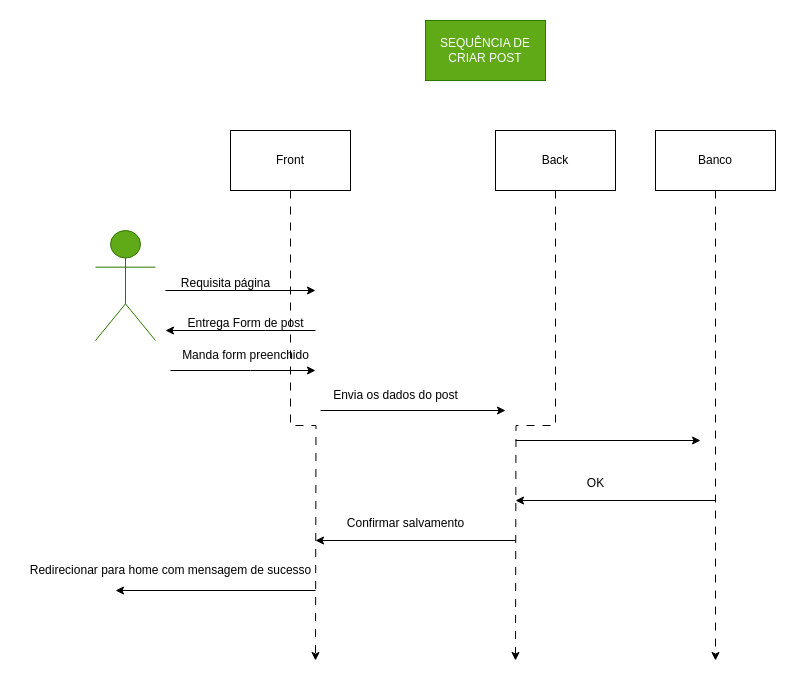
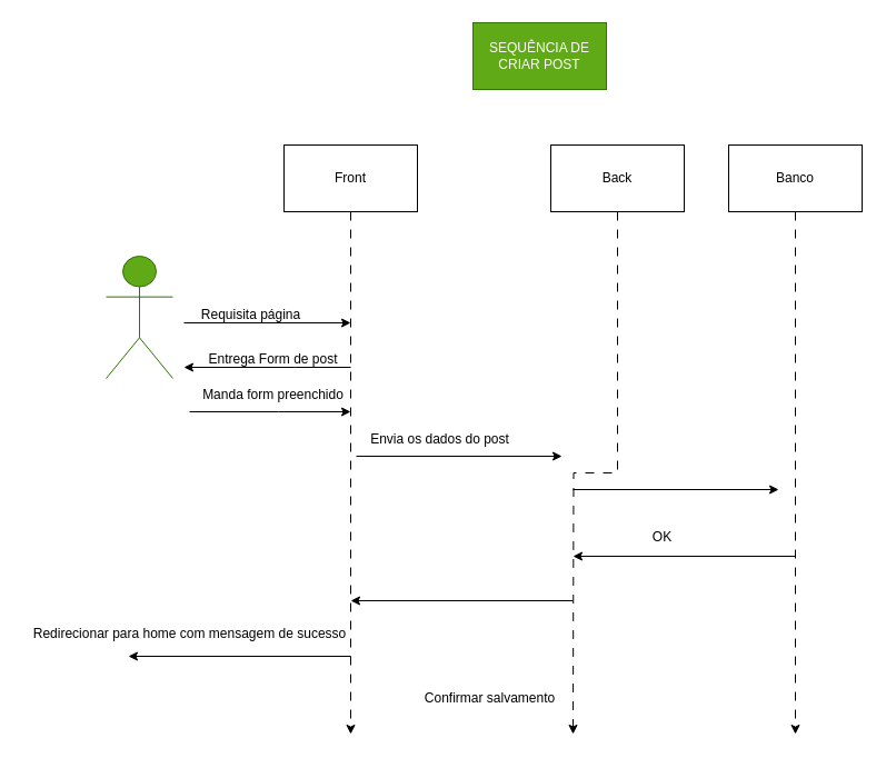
  <mxCell id="0" />
  <mxCell id="1" parent="0" />
  <mxCell id="2" value="Actor - User" style="shape=umlActor;verticalLabelPosition=bottom;verticalAlign=top;html=1;outlineConnect=0;fillColor=#60a917;strokeColor=#2D7600;fontColor=#ffffff;" parent="1" vertex="1"><mxGeometry x="95" y="230" width="60" height="110" as="geometry" /></mxCell>
  <mxCell id="3" value="SEQUÊNCIA DE CRIAR POST" style="rounded=0;whiteSpace=wrap;html=1;fillColor=#60a917;fontColor=#ffffff;strokeColor=#2D7600;" parent="1" vertex="1"><mxGeometry x="425" y="20" width="120" height="60" as="geometry" /></mxCell>
  <mxCell id="4" style="edgeStyle=orthogonalEdgeStyle;rounded=0;orthogonalLoop=1;jettySize=auto;html=1;dashed=1;dashPattern=8 8;" parent="1" source="5" edge="1"><mxGeometry relative="1" as="geometry"><mxPoint x="315" y="660" as="targetPoint" /></mxGeometry></mxCell>
- <mxCell id="5" value="Front" style="rounded=0;whiteSpace=wrap;html=1;" parent="1" vertex="1"><mxGeometry x="230" y="130" width="120" height="60" as="geometry" /></mxCell>
+ <mxCell id="5" value="Front" style="rounded=0;whiteSpace=wrap;html=1;" parent="1" vertex="1"><mxGeometry x="255" y="130" width="120" height="60" as="geometry" /></mxCell>
  <mxCell id="6" style="edgeStyle=orthogonalEdgeStyle;rounded=0;orthogonalLoop=1;jettySize=auto;html=1;dashed=1;dashPattern=8 8;" parent="1" source="7" edge="1"><mxGeometry relative="1" as="geometry"><mxPoint x="515" y="660" as="targetPoint" /></mxGeometry></mxCell>
  <mxCell id="7" value="Back" style="rounded=0;whiteSpace=wrap;html=1;" parent="1" vertex="1"><mxGeometry x="495" y="130" width="120" height="60" as="geometry" /></mxCell>
  <mxCell id="8" style="edgeStyle=orthogonalEdgeStyle;rounded=0;orthogonalLoop=1;jettySize=auto;html=1;dashed=1;dashPattern=8 8;" parent="1" source="9" edge="1"><mxGeometry relative="1" as="geometry"><mxPoint x="715" y="660" as="targetPoint" /></mxGeometry></mxCell>
  <mxCell id="9" value="Banco" style="rounded=0;whiteSpace=wrap;html=1;" parent="1" vertex="1"><mxGeometry x="655" y="130" width="120" height="60" as="geometry" /></mxCell>
  <mxCell id="10" value="" style="edgeStyle=none;orthogonalLoop=1;jettySize=auto;html=1;rounded=0;" parent="1" edge="1"><mxGeometry width="100" relative="1" as="geometry"><mxPoint x="165" y="290" as="sourcePoint" /><mxPoint x="315" y="290" as="targetPoint" /><Array as="points" /></mxGeometry></mxCell>
  <mxCell id="11" value="Requisita página" style="text;html=1;align=center;verticalAlign=middle;resizable=0;points=[];autosize=1;strokeColor=none;fillColor=none;" parent="1" vertex="1"><mxGeometry x="170" y="268" width="110" height="30" as="geometry" /></mxCell>
  <mxCell id="12" value="" style="edgeStyle=none;orthogonalLoop=1;jettySize=auto;html=1;rounded=0;" parent="1" edge="1"><mxGeometry width="100" relative="1" as="geometry"><mxPoint x="315" y="330" as="sourcePoint" /><mxPoint x="165" y="330" as="targetPoint" /><Array as="points"><mxPoint x="265" y="330" /></Array></mxGeometry></mxCell>
  <mxCell id="13" value="Entrega Form de post" style="text;html=1;align=center;verticalAlign=middle;resizable=0;points=[];autosize=1;strokeColor=none;fillColor=none;" parent="1" vertex="1"><mxGeometry x="175" y="308" width="140" height="30" as="geometry" /></mxCell>
  <mxCell id="14" value="" style="edgeStyle=none;orthogonalLoop=1;jettySize=auto;html=1;rounded=0;" parent="1" edge="1"><mxGeometry width="100" relative="1" as="geometry"><mxPoint x="170" y="370" as="sourcePoint" /><mxPoint x="315" y="370" as="targetPoint" /><Array as="points"><mxPoint x="250" y="370" /></Array></mxGeometry></mxCell>
  <mxCell id="15" value="Manda form preenchido" style="text;html=1;align=center;verticalAlign=middle;resizable=0;points=[];autosize=1;strokeColor=none;fillColor=none;" parent="1" vertex="1"><mxGeometry x="170" y="340" width="150" height="30" as="geometry" /></mxCell>
  <mxCell id="16" value="" style="edgeStyle=none;orthogonalLoop=1;jettySize=auto;html=1;rounded=0;" parent="1" edge="1"><mxGeometry width="100" relative="1" as="geometry"><mxPoint x="320" y="410" as="sourcePoint" /><mxPoint x="505" y="410" as="targetPoint" /><Array as="points" /></mxGeometry></mxCell>
  <mxCell id="17" value="Envia os dados do post" style="text;html=1;align=center;verticalAlign=middle;resizable=0;points=[];autosize=1;strokeColor=none;fillColor=none;" parent="1" vertex="1"><mxGeometry x="320" y="380" width="150" height="30" as="geometry" /></mxCell>
  <mxCell id="18" value="" style="edgeStyle=none;orthogonalLoop=1;jettySize=auto;html=1;rounded=0;" parent="1" edge="1"><mxGeometry width="100" relative="1" as="geometry"><mxPoint x="515" y="440" as="sourcePoint" /><mxPoint x="700" y="440" as="targetPoint" /><Array as="points" /></mxGeometry></mxCell>
  <mxCell id="19" value="" style="edgeStyle=none;orthogonalLoop=1;jettySize=auto;html=1;rounded=0;" edge="1" parent="1"><mxGeometry width="100" relative="1" as="geometry"><mxPoint x="715" y="500" as="sourcePoint" /><mxPoint x="515" y="500" as="targetPoint" /><Array as="points" /></mxGeometry></mxCell>
  <mxCell id="20" value="OK" style="text;html=1;align=center;verticalAlign=middle;resizable=0;points=[];autosize=1;strokeColor=none;fillColor=none;" vertex="1" parent="1"><mxGeometry x="575" y="468" width="40" height="30" as="geometry" /></mxCell>
  <mxCell id="21" value="" style="edgeStyle=none;orthogonalLoop=1;jettySize=auto;html=1;rounded=0;" edge="1" parent="1"><mxGeometry width="100" relative="1" as="geometry"><mxPoint x="515" y="540" as="sourcePoint" /><mxPoint x="315" y="540" as="targetPoint" /><Array as="points" /></mxGeometry></mxCell>
- <mxCell id="22" value="Confirmar salvamento" style="text;html=1;align=center;verticalAlign=middle;resizable=0;points=[];autosize=1;strokeColor=none;fillColor=none;" vertex="1" parent="1"><mxGeometry x="335" y="508" width="140" height="30" as="geometry" /></mxCell>
+ <mxCell id="22" value="Confirmar salvamento" style="text;html=1;align=center;verticalAlign=middle;resizable=0;points=[];autosize=1;strokeColor=none;fillColor=none;" vertex="1" parent="1"><mxGeometry x="370" y="613" width="140" height="30" as="geometry" /></mxCell>
  <mxCell id="23" value="" style="edgeStyle=none;orthogonalLoop=1;jettySize=auto;html=1;rounded=0;" edge="1" parent="1"><mxGeometry width="100" relative="1" as="geometry"><mxPoint x="315" y="590" as="sourcePoint" /><mxPoint x="115" y="590" as="targetPoint" /><Array as="points" /></mxGeometry></mxCell>
  <mxCell id="24" value="Redirecionar para home com mensagem de sucesso" style="text;html=1;align=center;verticalAlign=middle;resizable=0;points=[];autosize=1;strokeColor=none;fillColor=none;" vertex="1" parent="1"><mxGeometry x="20" y="555" width="300" height="30" as="geometry" /></mxCell>
